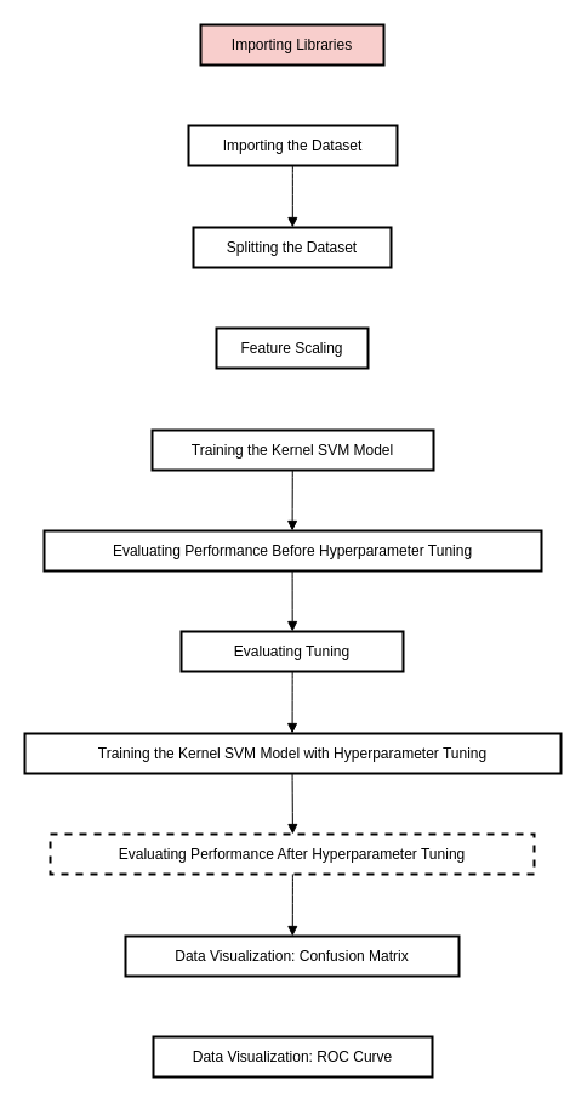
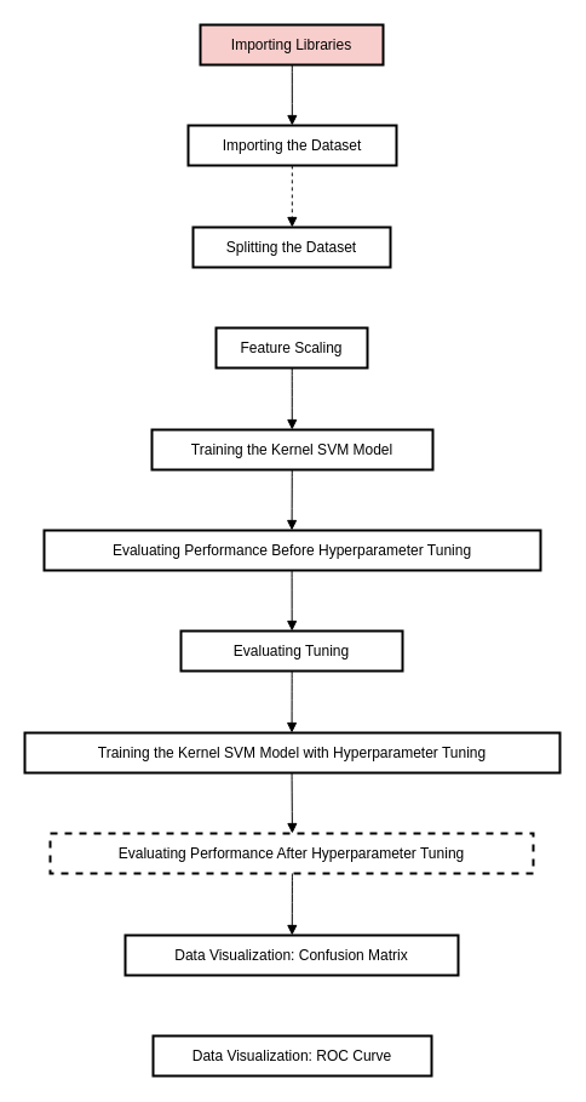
  <mxCell id="0" />
  <mxCell id="1" parent="0" />
  <mxCell id="2" value="Importing Libraries" style="whiteSpace=wrap;strokeWidth=2;fillColor=#f8cecc;" vertex="1" parent="1"><mxGeometry x="165" y="20" width="151" height="33" as="geometry" /></mxCell>
  <mxCell id="3" value="Importing the Dataset" style="whiteSpace=wrap;strokeWidth=2;" vertex="1" parent="1"><mxGeometry x="155" y="103" width="172" height="33" as="geometry" /></mxCell>
  <mxCell id="4" value="Splitting the Dataset" style="whiteSpace=wrap;strokeWidth=2;" vertex="1" parent="1"><mxGeometry x="159" y="187" width="163" height="33" as="geometry" /></mxCell>
  <mxCell id="5" value="Feature Scaling" style="whiteSpace=wrap;strokeWidth=2;" vertex="1" parent="1"><mxGeometry x="178" y="270" width="125" height="33" as="geometry" /></mxCell>
  <mxCell id="6" value="Training the Kernel SVM Model" style="whiteSpace=wrap;strokeWidth=2;" vertex="1" parent="1"><mxGeometry x="125" y="354" width="232" height="33" as="geometry" /></mxCell>
  <mxCell id="7" value="Evaluating Performance Before Hyperparameter Tuning" style="whiteSpace=wrap;strokeWidth=2;" vertex="1" parent="1"><mxGeometry x="36" y="437" width="410" height="33" as="geometry" /></mxCell>
  <mxCell id="8" value="Evaluating Tuning" style="whiteSpace=wrap;strokeWidth=2;" vertex="1" parent="1"><mxGeometry x="149" y="520" width="183" height="33" as="geometry" /></mxCell>
  <mxCell id="9" value="Training the Kernel SVM Model with Hyperparameter Tuning" style="whiteSpace=wrap;strokeWidth=2;" vertex="1" parent="1"><mxGeometry x="20" y="604" width="442" height="33" as="geometry" /></mxCell>
  <mxCell id="10" value="Evaluating Performance After Hyperparameter Tuning" style="whiteSpace=wrap;strokeWidth=2;dashed=1;" vertex="1" parent="1"><mxGeometry x="41" y="687" width="399" height="33" as="geometry" /></mxCell>
  <mxCell id="11" value="Data Visualization: Confusion Matrix" style="whiteSpace=wrap;strokeWidth=2;" vertex="1" parent="1"><mxGeometry x="103" y="771" width="275" height="33" as="geometry" /></mxCell>
  <mxCell id="12" value="Data Visualization: ROC Curve" style="whiteSpace=wrap;strokeWidth=2;" vertex="1" parent="1"><mxGeometry x="126" y="854" width="230" height="33" as="geometry" /></mxCell>
- <mxCell id="14" value="" style="curved=1;startArrow=none;endArrow=block;exitX=0.499;exitY=1.024;entryX=0.502;entryY=-0.006;rounded=0;" edge="1" parent="1" source="3" target="4"><mxGeometry relative="1" as="geometry"><Array as="points" /></mxGeometry></mxCell>
+ <mxCell id="13" value="" style="curved=1;startArrow=none;endArrow=block;exitX=0.502;exitY=1.012;entryX=0.499;entryY=0.012;rounded=0;" edge="1" parent="1" source="2" target="3"><mxGeometry relative="1" as="geometry"><Array as="points" /></mxGeometry></mxCell>
+ <mxCell id="14" value="" style="curved=1;startArrow=none;endArrow=block;exitX=0.499;exitY=1.024;entryX=0.502;entryY=-0.006;rounded=0;dashed=1;" edge="1" parent="1" source="3" target="4"><mxGeometry relative="1" as="geometry"><Array as="points" /></mxGeometry></mxCell>
+ <mxCell id="15" value="" style="curved=1;startArrow=none;endArrow=block;exitX=0.502;exitY=1.018;entryX=0.499;entryY=-0.012;rounded=0;" edge="1" parent="1" source="5" target="6"><mxGeometry relative="1" as="geometry"><Array as="points" /></mxGeometry></mxCell>
  <mxCell id="16" value="" style="curved=1;startArrow=none;endArrow=block;exitX=0.499;exitY=1.0;entryX=0.499;entryY=2.312e-7;rounded=0;" edge="1" parent="1" source="6" target="7"><mxGeometry relative="1" as="geometry"><Array as="points" /></mxGeometry></mxCell>
  <mxCell id="17" value="" style="curved=1;startArrow=none;endArrow=block;exitX=0.499;exitY=1.012;entryX=0.501;entryY=0.012;rounded=0;" edge="1" parent="1" source="7" target="8"><mxGeometry relative="1" as="geometry"><Array as="points" /></mxGeometry></mxCell>
  <mxCell id="18" value="" style="curved=1;startArrow=none;endArrow=block;exitX=0.501;exitY=1.024;entryX=0.499;entryY=-0.006;rounded=0;" edge="1" parent="1" source="8" target="9"><mxGeometry relative="1" as="geometry"><Array as="points" /></mxGeometry></mxCell>
  <mxCell id="19" value="" style="curved=1;startArrow=none;endArrow=block;exitX=0.499;exitY=1.006;entryX=0.501;entryY=0.006;rounded=0;" edge="1" parent="1" source="9" target="10"><mxGeometry relative="1" as="geometry"><Array as="points" /></mxGeometry></mxCell>
  <mxCell id="20" value="" style="curved=1;startArrow=none;endArrow=block;exitX=0.501;exitY=1.018;entryX=0.501;entryY=-0.012;rounded=0;" edge="1" parent="1" source="10" target="11"><mxGeometry relative="1" as="geometry"><Array as="points" /></mxGeometry></mxCell>
